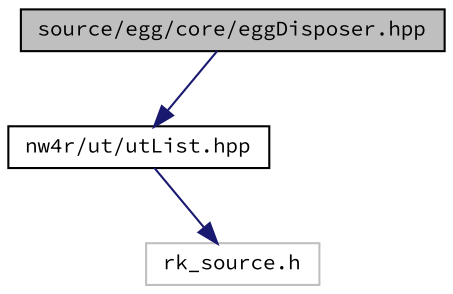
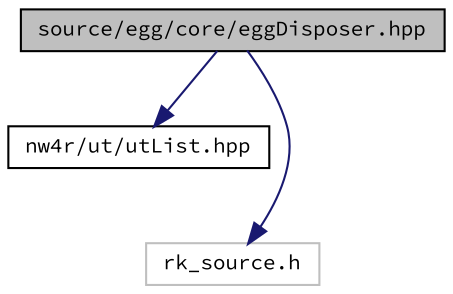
  digraph {
    fontname="Source Code Pro"
    node [color=black fillcolor=white fontname="Source Code Pro" fontsize=10 shape=record style=filled]
    edge [color=midnightblue fontname="Source Code Pro" fontsize=10 labelfontname=FreeMono labelfontsize=10 style=solid]
    n1 [fillcolor=grey75 fontcolor=black height=0.2 label="source/egg/core/eggDisposer.hpp" width=0.4]
    n2 [height=0.2 label="nw4r/ut/utList.hpp" width=0.4]
    n3 [color=grey75 height=0.2 label="rk_source.h" width=0.4]
    n1 -> n2
-   n2 -> n3
+   n1 -> n3
  }
